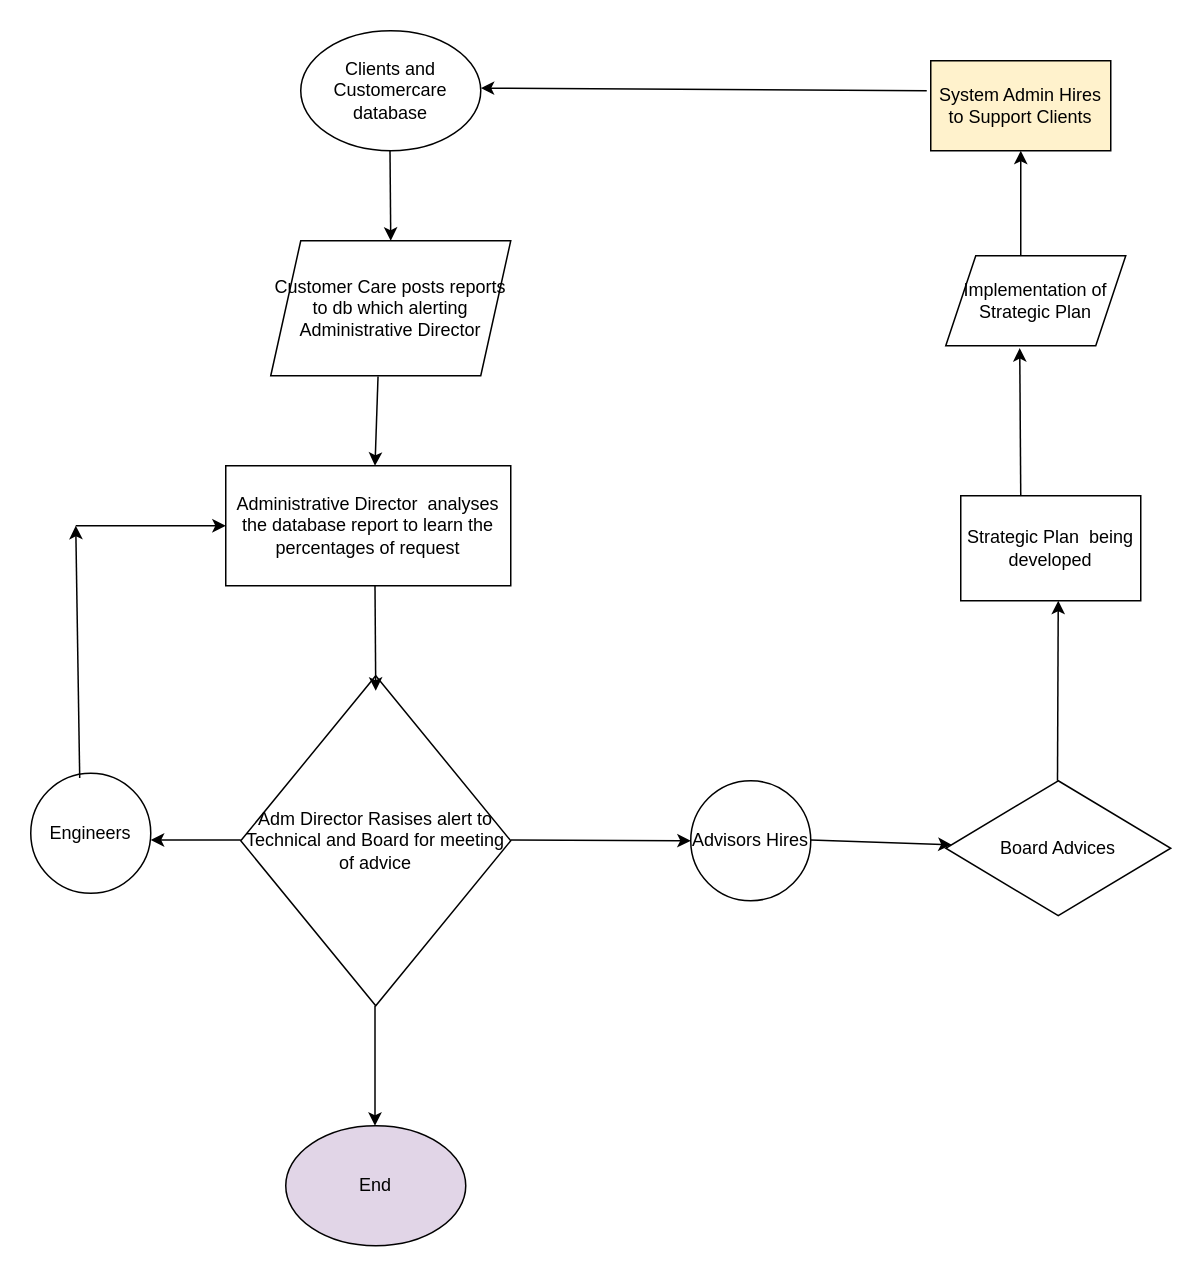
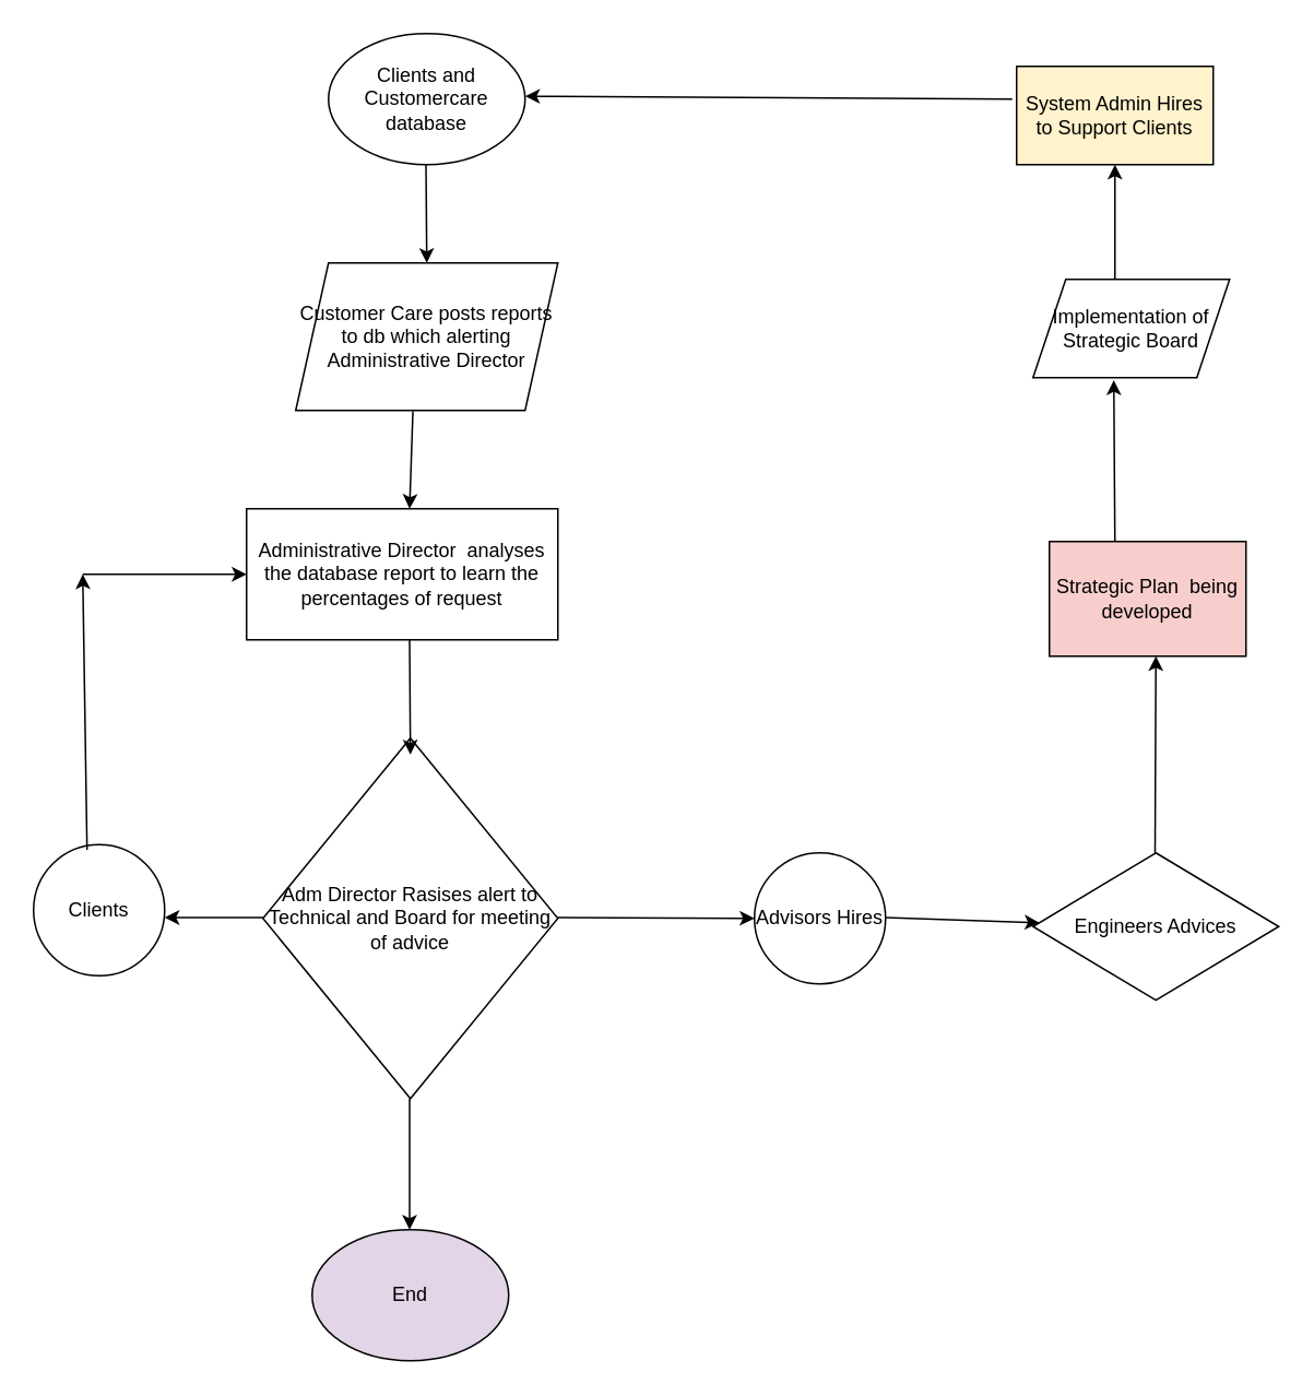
  <mxCell id="0" />
  <mxCell id="1" parent="0" />
  <mxCell id="2" value="Clients and Customercare database" style="ellipse;whiteSpace=wrap;html=1;" vertex="1" parent="1"><mxGeometry x="200" y="20" width="120" height="80" as="geometry" /></mxCell>
  <mxCell id="3" value="" style="endArrow=classic;html=1;rounded=0;" edge="1" parent="1"><mxGeometry width="50" height="50" relative="1" as="geometry"><mxPoint x="259.5" y="100" as="sourcePoint" /><mxPoint x="260" y="160" as="targetPoint" /></mxGeometry></mxCell>
  <mxCell id="4" value="Customer Care posts reports to db which alerting Administrative Director" style="shape=parallelogram;perimeter=parallelogramPerimeter;whiteSpace=wrap;html=1;fixedSize=1;" vertex="1" parent="1"><mxGeometry x="180" y="160" width="160" height="90" as="geometry" /></mxCell>
  <mxCell id="5" value="" style="endArrow=classic;html=1;rounded=0;exitX=0.447;exitY=1.005;exitDx=0;exitDy=0;exitPerimeter=0;" edge="1" parent="1" source="4"><mxGeometry width="50" height="50" relative="1" as="geometry"><mxPoint x="250" y="260" as="sourcePoint" /><mxPoint x="249.5" y="310" as="targetPoint" /></mxGeometry></mxCell>
  <mxCell id="6" value="Administrative Director&amp;nbsp; analyses the database report to learn the percentages of request" style="rounded=0;whiteSpace=wrap;html=1;" vertex="1" parent="1"><mxGeometry x="150" y="310" width="190" height="80" as="geometry" /></mxCell>
  <mxCell id="7" value="Adm Director Rasises alert to Technical and Board for meeting of advice" style="rhombus;whiteSpace=wrap;html=1;" vertex="1" parent="1"><mxGeometry x="160" y="450" width="180" height="220" as="geometry" /></mxCell>
  <mxCell id="8" value="Advisors Hires" style="ellipse;whiteSpace=wrap;html=1;aspect=fixed;" vertex="1" parent="1"><mxGeometry x="460" y="520" width="80" height="80" as="geometry" /></mxCell>
- <mxCell id="9" value="Engineers" style="ellipse;whiteSpace=wrap;html=1;aspect=fixed;" vertex="1" parent="1"><mxGeometry x="20" y="515" width="80" height="80" as="geometry" /></mxCell>
+ <mxCell id="9" value="Clients" style="ellipse;whiteSpace=wrap;html=1;aspect=fixed;" vertex="1" parent="1"><mxGeometry x="20" y="515" width="80" height="80" as="geometry" /></mxCell>
  <mxCell id="10" value="" style="endArrow=classic;html=1;rounded=0;" edge="1" parent="1"><mxGeometry width="50" height="50" relative="1" as="geometry"><mxPoint x="249.5" y="390" as="sourcePoint" /><mxPoint x="250" y="460" as="targetPoint" /></mxGeometry></mxCell>
  <mxCell id="11" value="" style="endArrow=classic;html=1;rounded=0;" edge="1" parent="1"><mxGeometry width="50" height="50" relative="1" as="geometry"><mxPoint x="340" y="559.5" as="sourcePoint" /><mxPoint x="460" y="560" as="targetPoint" /></mxGeometry></mxCell>
  <mxCell id="12" value="" style="endArrow=classic;html=1;rounded=0;" edge="1" parent="1"><mxGeometry width="50" height="50" relative="1" as="geometry"><mxPoint x="160" y="559.5" as="sourcePoint" /><mxPoint x="100" y="559.5" as="targetPoint" /></mxGeometry></mxCell>
  <mxCell id="13" value="" style="endArrow=classic;html=1;rounded=0;exitX=0.408;exitY=0.04;exitDx=0;exitDy=0;exitPerimeter=0;" edge="1" parent="1" source="9"><mxGeometry width="50" height="50" relative="1" as="geometry"><mxPoint x="50" y="490" as="sourcePoint" /><mxPoint x="50" y="350" as="targetPoint" /></mxGeometry></mxCell>
  <mxCell id="14" value="" style="endArrow=classic;html=1;rounded=0;" edge="1" parent="1" target="6"><mxGeometry width="50" height="50" relative="1" as="geometry"><mxPoint x="50" y="350" as="sourcePoint" /><mxPoint x="140" y="360" as="targetPoint" /></mxGeometry></mxCell>
  <mxCell id="15" value="End" style="ellipse;whiteSpace=wrap;html=1;fillColor=#e1d5e7;" vertex="1" parent="1"><mxGeometry x="190" y="750" width="120" height="80" as="geometry" /></mxCell>
  <mxCell id="16" value="" style="endArrow=classic;html=1;rounded=0;" edge="1" parent="1"><mxGeometry width="50" height="50" relative="1" as="geometry"><mxPoint x="249.5" y="670" as="sourcePoint" /><mxPoint x="249.5" y="750" as="targetPoint" /></mxGeometry></mxCell>
  <mxCell id="17" value="" style="endArrow=classic;html=1;rounded=0;" edge="1" parent="1" source="19"><mxGeometry width="50" height="50" relative="1" as="geometry"><mxPoint x="540" y="559.5" as="sourcePoint" /><mxPoint x="650" y="559.5" as="targetPoint" /></mxGeometry></mxCell>
  <mxCell id="18" value="" style="endArrow=classic;html=1;rounded=0;" edge="1" parent="1" target="19"><mxGeometry width="50" height="50" relative="1" as="geometry"><mxPoint x="540" y="559.5" as="sourcePoint" /><mxPoint x="650" y="559.5" as="targetPoint" /></mxGeometry></mxCell>
- <mxCell id="19" value="Board Advices" style="rhombus;whiteSpace=wrap;html=1;" vertex="1" parent="1"><mxGeometry x="630" y="520" width="150" height="90" as="geometry" /></mxCell>
+ <mxCell id="19" value="Engineers Advices" style="rhombus;whiteSpace=wrap;html=1;" vertex="1" parent="1"><mxGeometry x="630" y="520" width="150" height="90" as="geometry" /></mxCell>
  <mxCell id="20" value="" style="endArrow=classic;html=1;rounded=0;" edge="1" parent="1"><mxGeometry width="50" height="50" relative="1" as="geometry"><mxPoint x="704.5" y="520" as="sourcePoint" /><mxPoint x="705" y="400" as="targetPoint" /></mxGeometry></mxCell>
- <mxCell id="21" value="Strategic Plan&amp;nbsp; being developed" style="rounded=0;whiteSpace=wrap;html=1;" vertex="1" parent="1"><mxGeometry x="640" y="330" width="120" height="70" as="geometry" /></mxCell>
- <mxCell id="22" value="Implementation of Strategic Plan" style="shape=parallelogram;perimeter=parallelogramPerimeter;whiteSpace=wrap;html=1;fixedSize=1;" vertex="1" parent="1"><mxGeometry x="630" y="170" width="120" height="60" as="geometry" /></mxCell>
+ <mxCell id="21" value="Strategic Plan&amp;nbsp; being developed" style="rounded=0;whiteSpace=wrap;html=1;fillColor=#f8cecc;" vertex="1" parent="1"><mxGeometry x="640" y="330" width="120" height="70" as="geometry" /></mxCell>
+ <mxCell id="22" value="Implementation of Strategic Board" style="shape=parallelogram;perimeter=parallelogramPerimeter;whiteSpace=wrap;html=1;fixedSize=1;" vertex="1" parent="1"><mxGeometry x="630" y="170" width="120" height="60" as="geometry" /></mxCell>
  <mxCell id="23" value="" style="endArrow=classic;html=1;rounded=0;entryX=0.411;entryY=1.026;entryDx=0;entryDy=0;entryPerimeter=0;" edge="1" parent="1" target="22"><mxGeometry width="50" height="50" relative="1" as="geometry"><mxPoint x="680" y="330" as="sourcePoint" /><mxPoint x="680" y="260" as="targetPoint" /></mxGeometry></mxCell>
  <mxCell id="24" value="System Admin Hires to Support Clients" style="rounded=0;whiteSpace=wrap;html=1;fillColor=#fff2cc;" vertex="1" parent="1"><mxGeometry x="620" y="40" width="120" height="60" as="geometry" /></mxCell>
  <mxCell id="25" value="" style="endArrow=classic;html=1;rounded=0;entryX=0.5;entryY=1;entryDx=0;entryDy=0;" edge="1" parent="1" target="24"><mxGeometry width="50" height="50" relative="1" as="geometry"><mxPoint x="680" y="170" as="sourcePoint" /><mxPoint x="680" y="110" as="targetPoint" /></mxGeometry></mxCell>
  <mxCell id="26" value="" style="endArrow=classic;html=1;rounded=0;entryX=0.939;entryY=0.728;entryDx=0;entryDy=0;entryPerimeter=0;" edge="1" parent="1"><mxGeometry width="50" height="50" relative="1" as="geometry"><mxPoint x="617.32" y="60" as="sourcePoint" /><mxPoint x="320" y="58.24" as="targetPoint" /></mxGeometry></mxCell>
